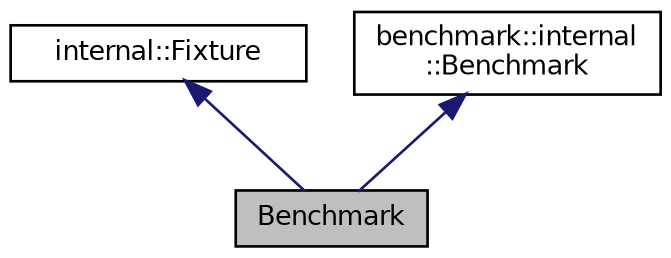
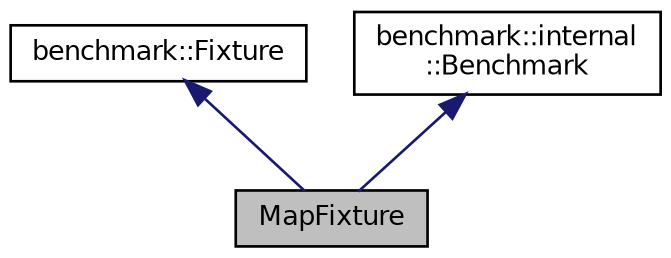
  digraph {
    node [color=black fillcolor=white fontname=Helvetica fontsize=10 shape=record style=filled]
    edge [color=midnightblue dir=back fontname=Helvetica fontsize=10 labelfontname=Helvetica labelfontsize=10 style=solid]
-   n1 [fillcolor=grey75 fontcolor=black height=0.2 label=Benchmark width=0.4]
-   n2 [height=0.2 label="internal::Fixture" width=0.4]
+   n1 [fillcolor=grey75 fontcolor=black height=0.2 label=MapFixture width=0.4]
+   n2 [height=0.2 label="benchmark::Fixture" width=0.4]
    n3 [height=0.2 label="benchmark::internal\l::Benchmark" width=0.4]
    n2 -> n1
    n3 -> n1
  }
